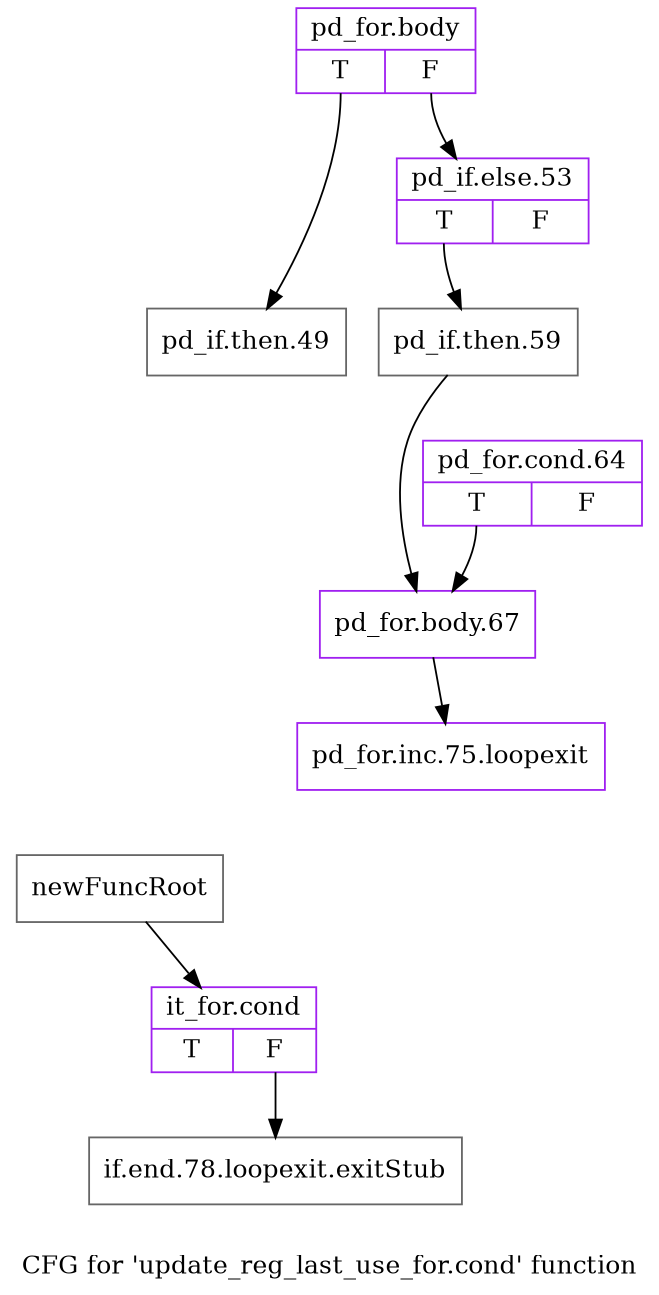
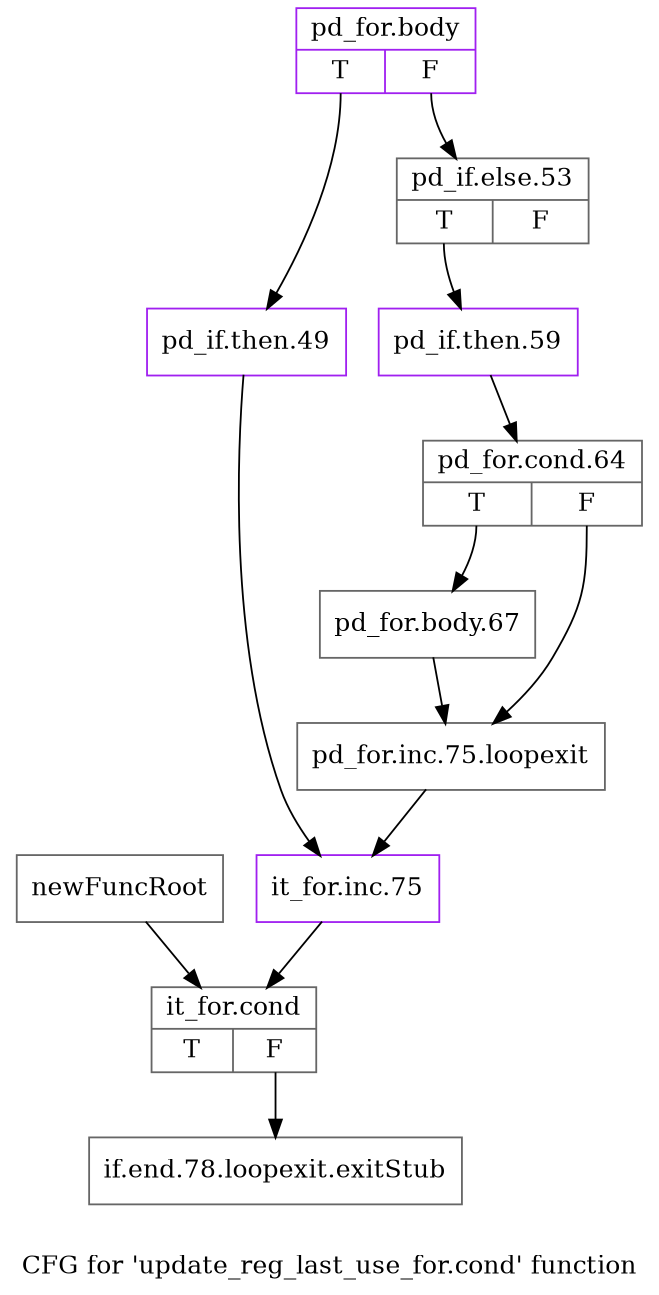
  digraph {
    label="CFG for 'update_reg_last_use_for.cond' function"
    node [color=gray40 shape=record]
    n1 [label="{newFuncRoot}"]
-   n2 [color=purple label="{it_for.cond|{<s0>T|<s1>F}}"]
+   n2 [label="{it_for.cond|{<s0>T|<s1>F}}"]
    n3 [label="{if.end.78.loopexit.exitStub}"]
    n4 [color=purple label="{pd_for.body|{<s0>T|<s1>F}}"]
-   n5 [label="{pd_if.then.49}"]
-   n6 [color=purple label="{pd_if.else.53|{<s0>T|<s1>F}}"]
-   n8 [label="{pd_if.then.59}"]
-   n9 [color=purple label="{pd_for.cond.64|{<s0>T|<s1>F}}"]
-   n10 [color=purple label="{pd_for.body.67}"]
-   n11 [color=purple label="{pd_for.inc.75.loopexit}"]
+   n5 [color=purple label="{pd_if.then.49}"]
+   n6 [label="{pd_if.else.53|{<s0>T|<s1>F}}"]
+   n7 [color=purple label="{it_for.inc.75}"]
+   n8 [color=purple label="{pd_if.then.59}"]
+   n9 [label="{pd_for.cond.64|{<s0>T|<s1>F}}"]
+   n10 [label="{pd_for.body.67}"]
+   n11 [label="{pd_for.inc.75.loopexit}"]
    n1 -> n2
    n2 -> n3 [tailport=s1]
    n4 -> n5 [tailport=s0]
    n4 -> n6 [tailport=s1]
+   n5 -> n7
    n6 -> n8 [tailport=s0]
-   n8 -> n10
+   n7 -> n2
+   n8 -> n9
    n9 -> n10 [tailport=s0]
+   n9 -> n11 [tailport=s1]
    n10 -> n11
+   n11 -> n7
  }
